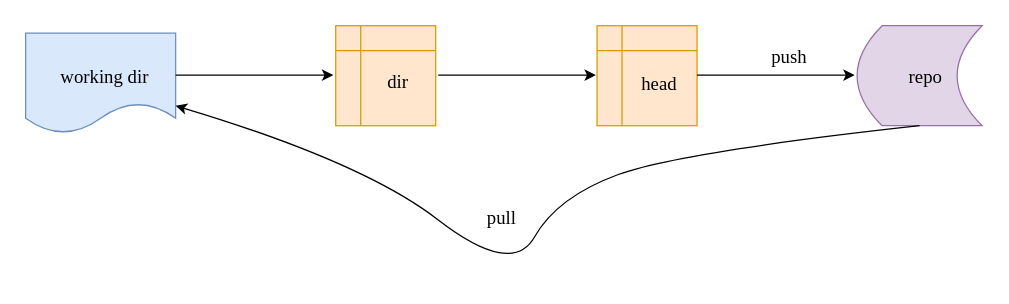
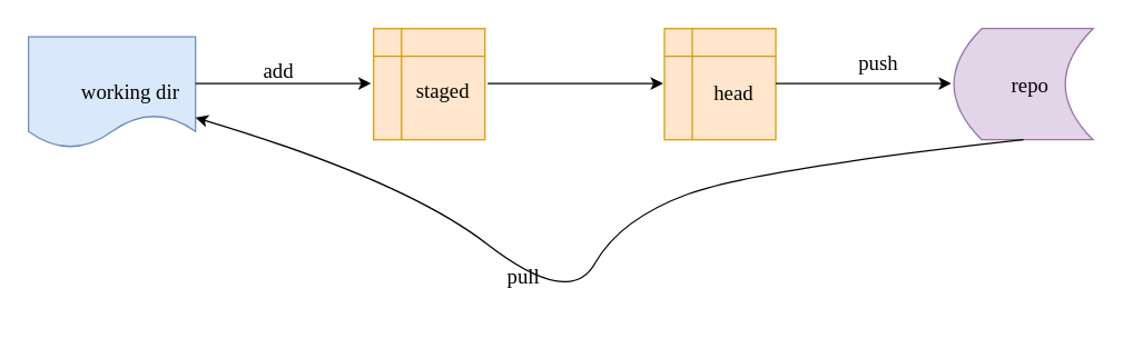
  <mxCell id="0" />
  <mxCell id="1" parent="0" />
  <mxCell id="2" value="" style="shape=document;whiteSpace=wrap;html=1;boundedLbl=1;fillColor=#dae8fc;strokeColor=#6c8ebf;" vertex="1" parent="1"><mxGeometry x="20" y="26" width="120" height="80" as="geometry" /></mxCell>
- <mxCell id="3" value="working dir" style="text;html=1;strokeColor=none;fillColor=none;align=center;verticalAlign=middle;whiteSpace=wrap;rounded=0;fontFamily=Comic Sans MS;fontSize=15;" vertex="1" parent="1"><mxGeometry x="42" y="45" width="82.5" height="30" as="geometry" /></mxCell>
+ <mxCell id="3" value="working dir" style="text;html=1;strokeColor=none;fillColor=none;align=center;verticalAlign=middle;whiteSpace=wrap;rounded=0;fontFamily=Comic Sans MS;fontSize=15;" vertex="1" parent="1"><mxGeometry x="52" y="50" width="82.5" height="30" as="geometry" /></mxCell>
  <mxCell id="4" value="" style="shape=internalStorage;whiteSpace=wrap;html=1;backgroundOutline=1;fillColor=#ffe6cc;strokeColor=#d79b00;" vertex="1" parent="1"><mxGeometry x="268" y="20" width="80" height="80" as="geometry" /></mxCell>
  <mxCell id="5" value="" style="shape=internalStorage;whiteSpace=wrap;html=1;backgroundOutline=1;fillColor=#ffe6cc;strokeColor=#d79b00;" vertex="1" parent="1"><mxGeometry x="477" y="20" width="80" height="80" as="geometry" /></mxCell>
  <mxCell id="6" value="" style="endArrow=classic;html=1;rounded=0;edgeStyle=orthogonalEdgeStyle;curved=1;" edge="1" parent="1"><mxGeometry width="50" height="50" relative="1" as="geometry"><mxPoint x="140" y="59.5" as="sourcePoint" /><mxPoint x="266" y="59.5" as="targetPoint" /></mxGeometry></mxCell>
  <mxCell id="7" value="" style="endArrow=classic;html=1;rounded=0;" edge="1" parent="1"><mxGeometry width="50" height="50" relative="1" as="geometry"><mxPoint x="350" y="59.5" as="sourcePoint" /><mxPoint x="476" y="59.5" as="targetPoint" /></mxGeometry></mxCell>
+ <mxCell id="8" value="add" style="text;html=1;strokeColor=none;fillColor=none;align=center;verticalAlign=middle;whiteSpace=wrap;rounded=0;fontFamily=Comic Sans MS;fontSize=15;" vertex="1" parent="1"><mxGeometry x="170" y="35" width="60" height="30" as="geometry" /></mxCell>
  <mxCell id="9" value="" style="shape=dataStorage;whiteSpace=wrap;html=1;fixedSize=1;fillColor=#e1d5e7;strokeColor=#9673a6;" vertex="1" parent="1"><mxGeometry x="685" y="20" width="100" height="80" as="geometry" /></mxCell>
  <mxCell id="10" value="" style="endArrow=classic;html=1;rounded=0;" edge="1" parent="1"><mxGeometry width="50" height="50" relative="1" as="geometry"><mxPoint x="557" y="59.5" as="sourcePoint" /><mxPoint x="683" y="59.5" as="targetPoint" /></mxGeometry></mxCell>
  <mxCell id="11" value="repo" style="text;html=1;strokeColor=none;fillColor=none;align=center;verticalAlign=middle;whiteSpace=wrap;rounded=0;fontFamily=Comic Sans MS;fontSize=15;" vertex="1" parent="1"><mxGeometry x="710" y="45" width="60" height="30" as="geometry" /></mxCell>
  <mxCell id="12" value="head" style="text;html=1;strokeColor=none;fillColor=none;align=center;verticalAlign=middle;whiteSpace=wrap;rounded=0;fontFamily=Comic Sans MS;fontSize=15;" vertex="1" parent="1"><mxGeometry x="497" y="51" width="60" height="30" as="geometry" /></mxCell>
- <mxCell id="13" value="dir" style="text;html=1;strokeColor=none;fillColor=none;align=center;verticalAlign=middle;whiteSpace=wrap;rounded=0;fontFamily=Comic Sans MS;fontSize=15;" vertex="1" parent="1"><mxGeometry x="288" y="49" width="60" height="30" as="geometry" /></mxCell>
+ <mxCell id="13" value="staged" style="text;html=1;strokeColor=none;fillColor=none;align=center;verticalAlign=middle;whiteSpace=wrap;rounded=0;fontFamily=Comic Sans MS;fontSize=15;" vertex="1" parent="1"><mxGeometry x="288" y="49" width="60" height="30" as="geometry" /></mxCell>
  <mxCell id="14" value="push" style="text;html=1;strokeColor=none;fillColor=none;align=center;verticalAlign=middle;whiteSpace=wrap;rounded=0;fontFamily=Comic Sans MS;fontSize=15;" vertex="1" parent="1"><mxGeometry x="601" y="29" width="60" height="30" as="geometry" /></mxCell>
  <mxCell id="15" value="" style="curved=1;endArrow=classic;html=1;rounded=0;exitX=0.5;exitY=1;exitDx=0;exitDy=0;" edge="1" parent="1" source="9" target="2"><mxGeometry width="50" height="50" relative="1" as="geometry"><mxPoint x="409" y="271" as="sourcePoint" /><mxPoint x="459" y="221" as="targetPoint" /><Array as="points"><mxPoint x="543" y="121" /><mxPoint x="445" y="157" /><mxPoint x="409" y="221" /><mxPoint x="290" y="129" /></Array></mxGeometry></mxCell>
- <mxCell id="16" value="pull" style="text;html=1;strokeColor=none;fillColor=none;align=center;verticalAlign=middle;whiteSpace=wrap;rounded=0;fontFamily=Comic Sans MS;fontSize=15;" vertex="1" parent="1"><mxGeometry x="371" y="158" width="60" height="30" as="geometry" /></mxCell>
+ <mxCell id="16" value="pull" style="text;html=1;strokeColor=none;fillColor=none;align=center;verticalAlign=middle;whiteSpace=wrap;rounded=0;fontFamily=Comic Sans MS;fontSize=15;" vertex="1" parent="1"><mxGeometry x="346" y="183" width="60" height="30" as="geometry" /></mxCell>
